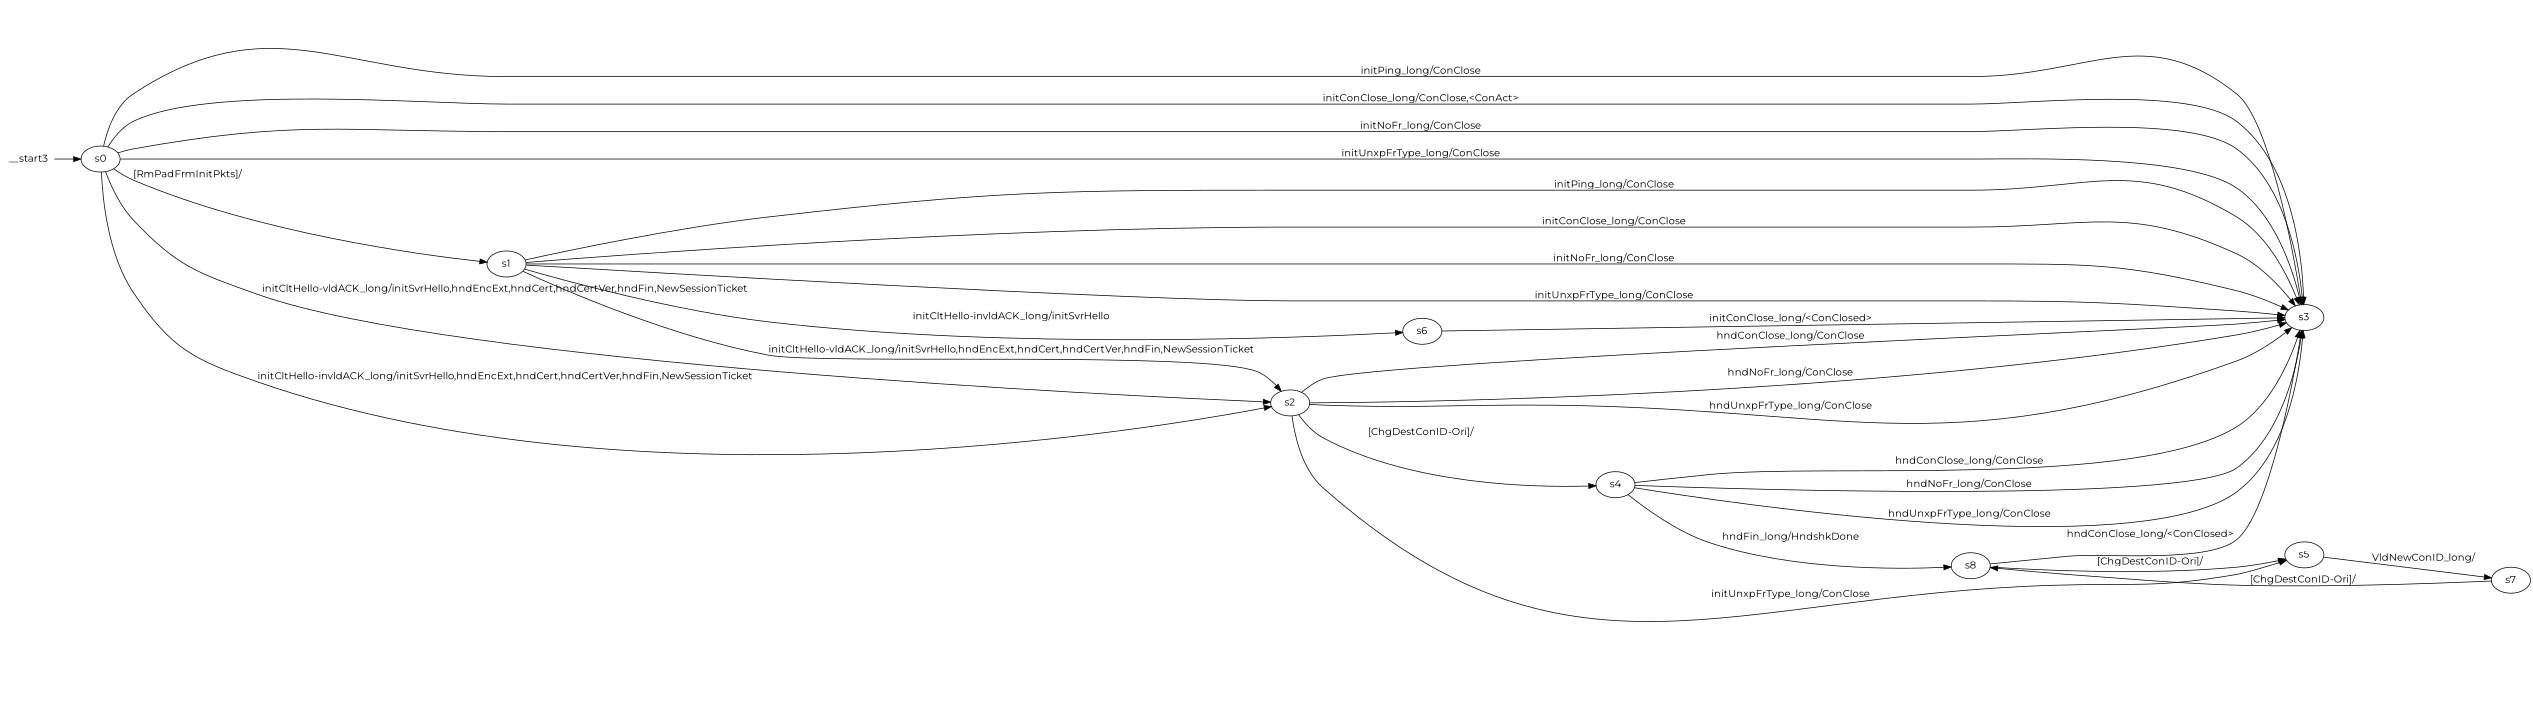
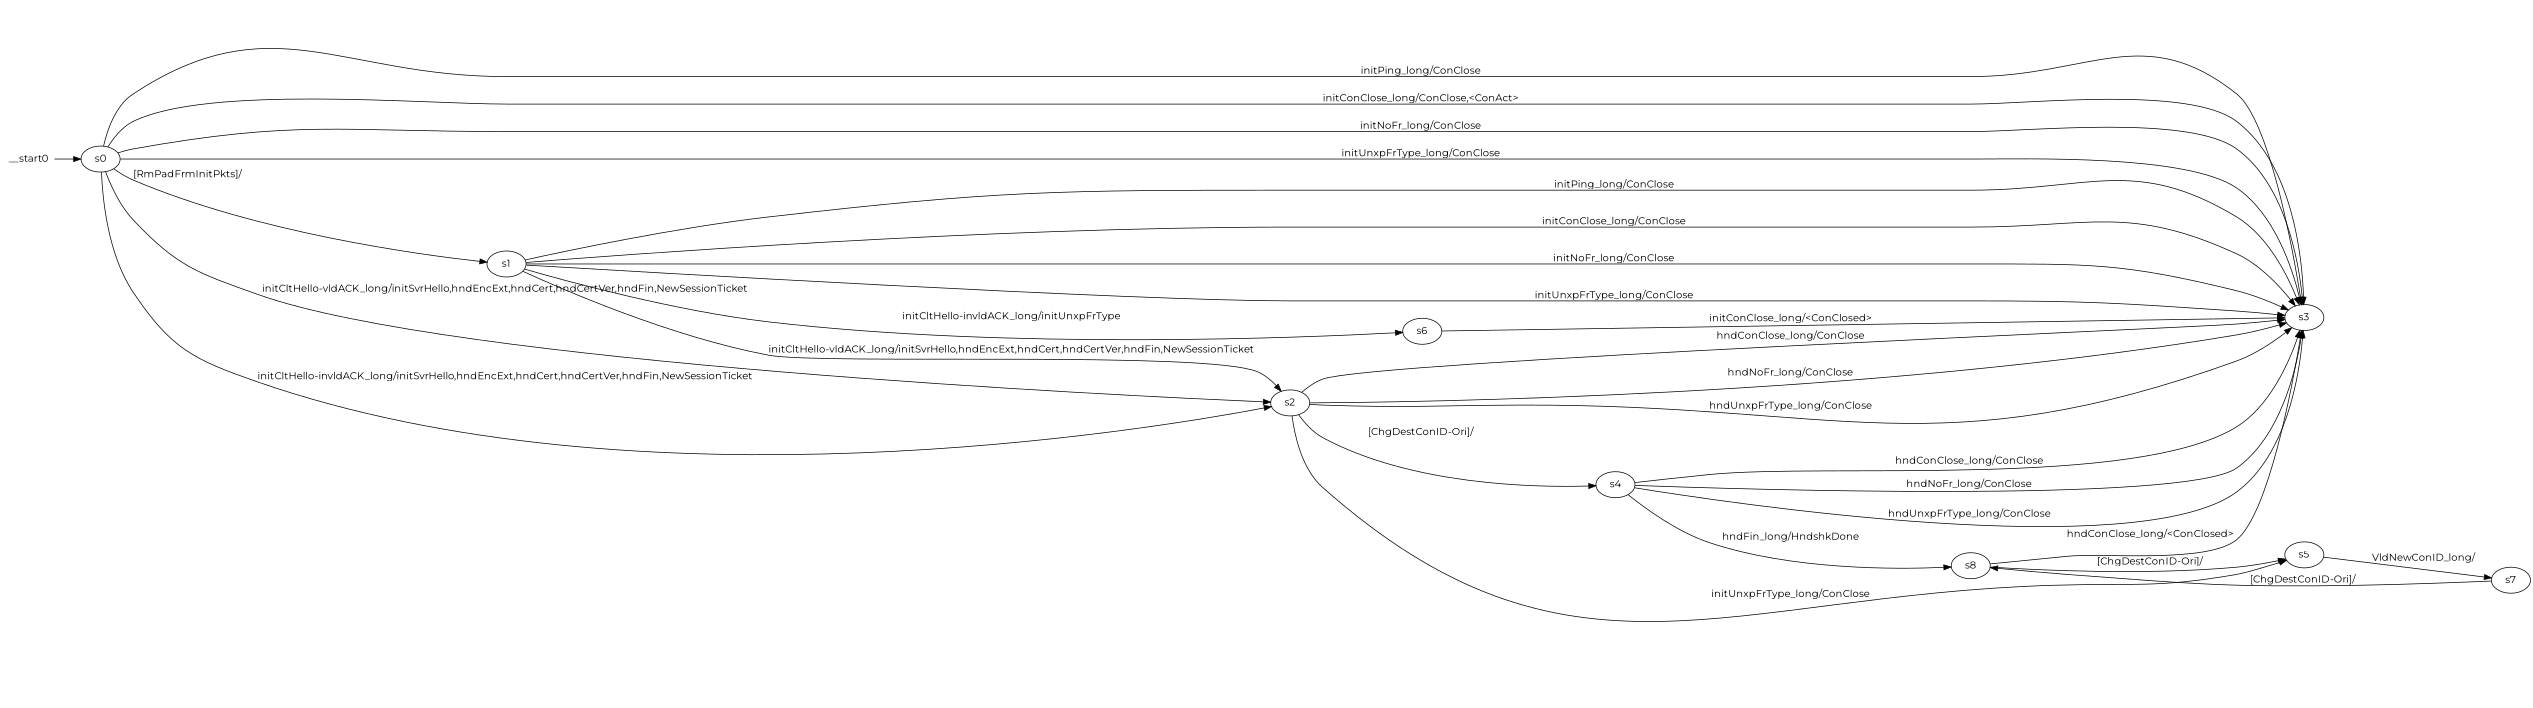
  digraph {
    fontname=Montserrat
    rankdir=LR
    node [fontname=Montserrat]
    edge [fontname=Montserrat]
    n1 [label=s0]
    n2 [label=s1]
    n3 [label=s2]
    n4 [label=s3]
    n5 [label=s6]
    n6 [label=s4]
    n7 [label=s5]
    n8 [label=s8]
    n9 [label=s7]
-   __start0 [shape=none label=__start3]
+   __start0 [shape=none]
    n1 -> n2 [label="[RmPadFrmInitPkts]/ "]
    n1 -> n3 [label="initCltHello-vldACK_long/initSvrHello,hndEncExt,hndCert,hndCertVer,hndFin,NewSessionTicket "]
    n1 -> n3 [label="initCltHello-invldACK_long/initSvrHello,hndEncExt,hndCert,hndCertVer,hndFin,NewSessionTicket "]
    n1 -> n4 [label="initPing_long/ConClose "]
    n1 -> n4 [label="initConClose_long/ConClose,<ConAct> "]
    n1 -> n4 [label="initNoFr_long/ConClose "]
    n1 -> n4 [label="initUnxpFrType_long/ConClose "]
    n2 -> n3 [label="initCltHello-vldACK_long/initSvrHello,hndEncExt,hndCert,hndCertVer,hndFin,NewSessionTicket "]
    n2 -> n4 [label="initPing_long/ConClose "]
    n2 -> n4 [label="initConClose_long/ConClose "]
    n2 -> n4 [label="initNoFr_long/ConClose "]
    n2 -> n4 [label="initUnxpFrType_long/ConClose "]
-   n2 -> n5 [label="initCltHello-invldACK_long/initSvrHello "]
+   n2 -> n5 [label="initCltHello-invldACK_long/initUnxpFrType "]
    n3 -> n4 [label="hndConClose_long/ConClose "]
    n3 -> n4 [label="hndNoFr_long/ConClose "]
    n3 -> n4 [label="hndUnxpFrType_long/ConClose "]
    n3 -> n6 [label="[ChgDestConID-Ori]/ "]
    n3 -> n7 [label="initUnxpFrType_long/ConClose "]
    n5 -> n4 [label="initConClose_long/<ConClosed> "]
    n6 -> n4 [label="hndConClose_long/ConClose "]
    n6 -> n4 [label="hndNoFr_long/ConClose "]
    n6 -> n4 [label="hndUnxpFrType_long/ConClose "]
    n6 -> n8 [label="hndFin_long/HndshkDone "]
    n7 -> n9 [label="VldNewConID_long/ "]
    n8 -> n4 [label="hndConClose_long/<ConClosed> "]
    n8 -> n7 [label="[ChgDestConID-Ori]/ "]
    n9 -> n8 [label="[ChgDestConID-Ori]/ "]
    __start0 -> n1
  }
